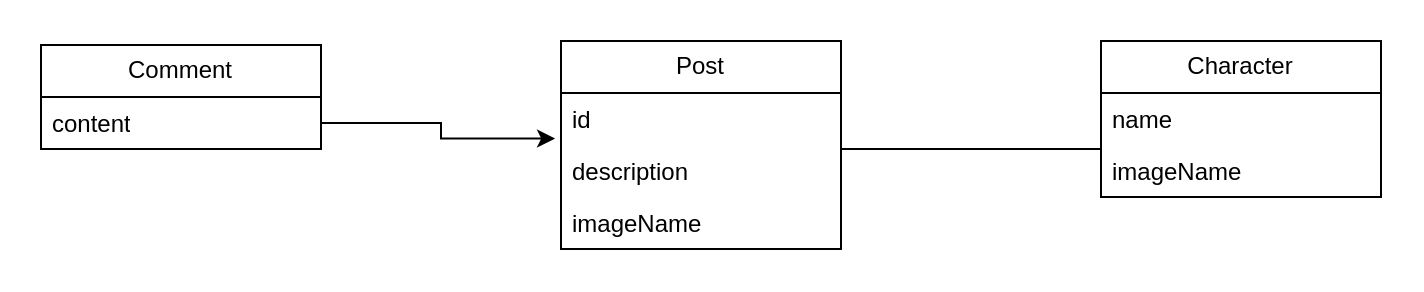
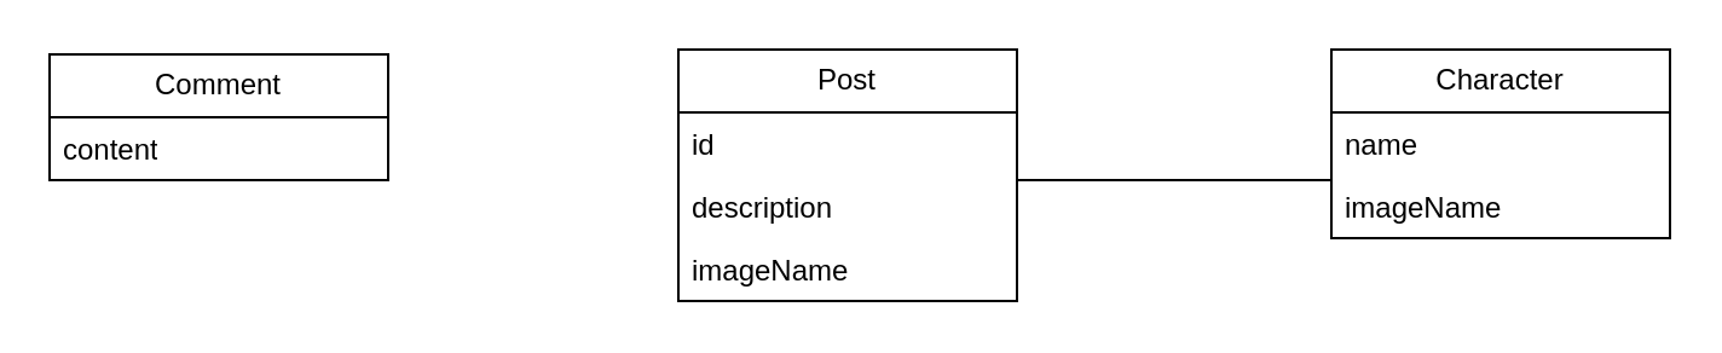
  <mxCell id="0" />
  <mxCell id="1" parent="0" />
  <mxCell id="2" value="Post" style="swimlane;fontStyle=0;childLayout=stackLayout;horizontal=1;startSize=26;fillColor=none;horizontalStack=0;resizeParent=1;resizeParentMax=0;resizeLast=0;collapsible=1;marginBottom=0;whiteSpace=wrap;html=1;" vertex="1" parent="1"><mxGeometry x="280" y="20" width="140" height="104" as="geometry" /></mxCell>
  <mxCell id="3" value="id" style="text;strokeColor=none;fillColor=none;align=left;verticalAlign=top;spacingLeft=4;spacingRight=4;overflow=hidden;rotatable=0;points=[[0,0.5],[1,0.5]];portConstraint=eastwest;whiteSpace=wrap;html=1;" vertex="1" parent="2"><mxGeometry y="26" width="140" height="26" as="geometry" /></mxCell>
  <mxCell id="4" value="description" style="text;strokeColor=none;fillColor=none;align=left;verticalAlign=top;spacingLeft=4;spacingRight=4;overflow=hidden;rotatable=0;points=[[0,0.5],[1,0.5]];portConstraint=eastwest;whiteSpace=wrap;html=1;" vertex="1" parent="2"><mxGeometry y="52" width="140" height="26" as="geometry" /></mxCell>
  <mxCell id="5" value="imageName" style="text;strokeColor=none;fillColor=none;align=left;verticalAlign=top;spacingLeft=4;spacingRight=4;overflow=hidden;rotatable=0;points=[[0,0.5],[1,0.5]];portConstraint=eastwest;whiteSpace=wrap;html=1;" vertex="1" parent="2"><mxGeometry y="78" width="140" height="26" as="geometry" /></mxCell>
  <mxCell id="6" value="Character" style="swimlane;fontStyle=0;childLayout=stackLayout;horizontal=1;startSize=26;fillColor=none;horizontalStack=0;resizeParent=1;resizeParentMax=0;resizeLast=0;collapsible=1;marginBottom=0;whiteSpace=wrap;html=1;" vertex="1" parent="1"><mxGeometry x="550" y="20" width="140" height="78" as="geometry" /></mxCell>
  <mxCell id="7" value="name" style="text;strokeColor=none;fillColor=none;align=left;verticalAlign=top;spacingLeft=4;spacingRight=4;overflow=hidden;rotatable=0;points=[[0,0.5],[1,0.5]];portConstraint=eastwest;whiteSpace=wrap;html=1;" vertex="1" parent="6"><mxGeometry y="26" width="140" height="26" as="geometry" /></mxCell>
  <mxCell id="8" value="imageName" style="text;strokeColor=none;fillColor=none;align=left;verticalAlign=top;spacingLeft=4;spacingRight=4;overflow=hidden;rotatable=0;points=[[0,0.5],[1,0.5]];portConstraint=eastwest;whiteSpace=wrap;html=1;" vertex="1" parent="6"><mxGeometry y="52" width="140" height="26" as="geometry" /></mxCell>
  <mxCell id="9" value="" style="line;strokeWidth=1;fillColor=none;align=left;verticalAlign=middle;spacingTop=-1;spacingLeft=3;spacingRight=3;rotatable=0;labelPosition=right;points=[];portConstraint=eastwest;strokeColor=inherit;" vertex="1" parent="1"><mxGeometry x="420" y="70" width="130" height="8" as="geometry" /></mxCell>
  <mxCell id="10" value="Comment" style="swimlane;fontStyle=0;childLayout=stackLayout;horizontal=1;startSize=26;fillColor=none;horizontalStack=0;resizeParent=1;resizeParentMax=0;resizeLast=0;collapsible=1;marginBottom=0;whiteSpace=wrap;html=1;" vertex="1" parent="1"><mxGeometry x="20" y="22" width="140" height="52" as="geometry" /></mxCell>
  <mxCell id="11" value="content" style="text;strokeColor=none;fillColor=none;align=left;verticalAlign=top;spacingLeft=4;spacingRight=4;overflow=hidden;rotatable=0;points=[[0,0.5],[1,0.5]];portConstraint=eastwest;whiteSpace=wrap;html=1;" vertex="1" parent="10"><mxGeometry y="26" width="140" height="26" as="geometry" /></mxCell>
- <mxCell id="12" style="edgeStyle=orthogonalEdgeStyle;rounded=0;orthogonalLoop=1;jettySize=auto;html=1;entryX=-0.021;entryY=-0.125;entryDx=0;entryDy=0;entryPerimeter=0;" edge="1" parent="1" source="11" target="4"><mxGeometry relative="1" as="geometry" /></mxCell>
